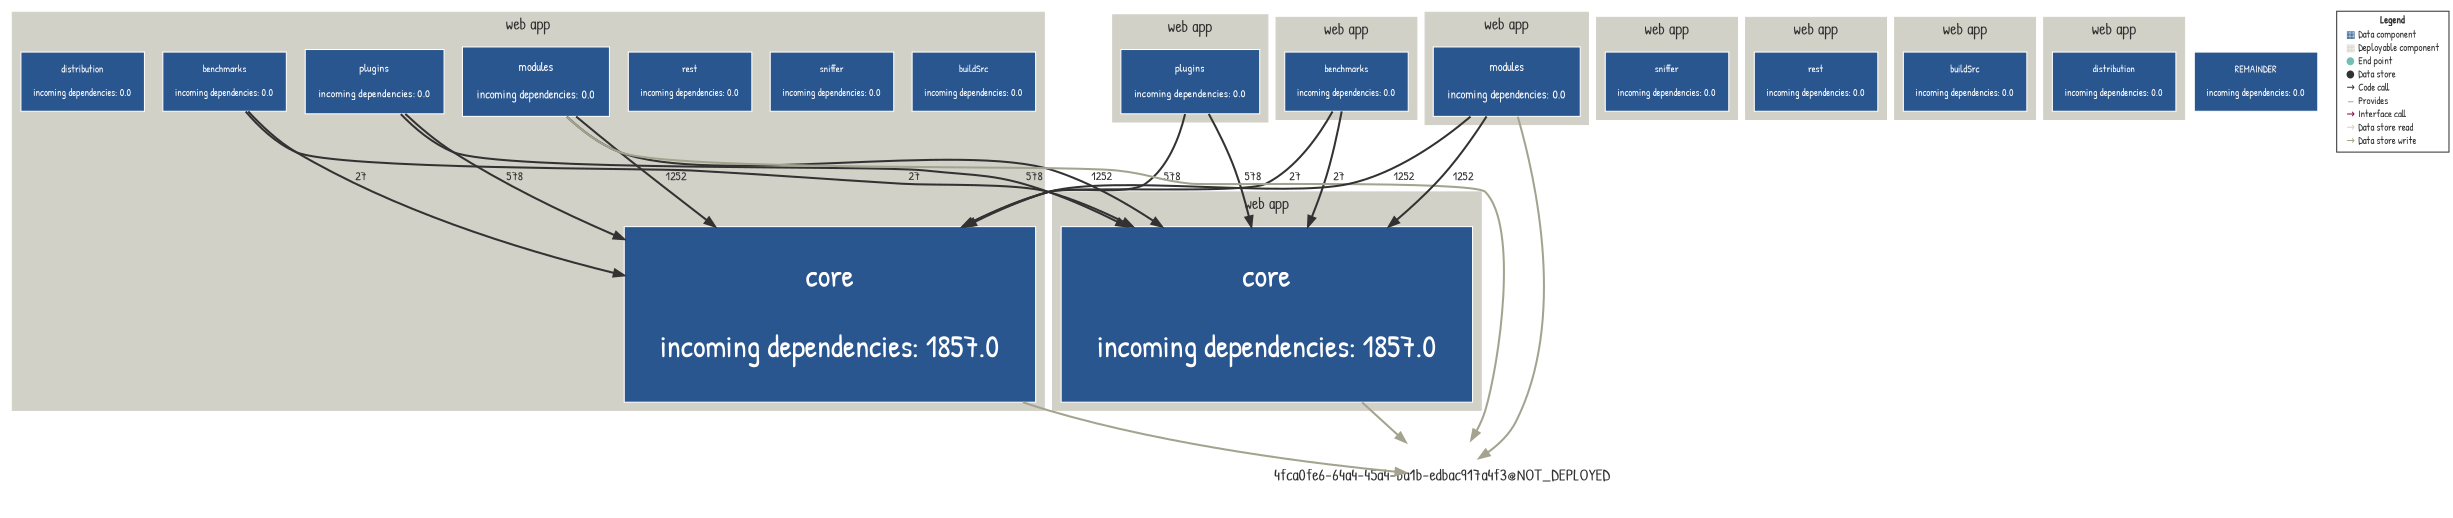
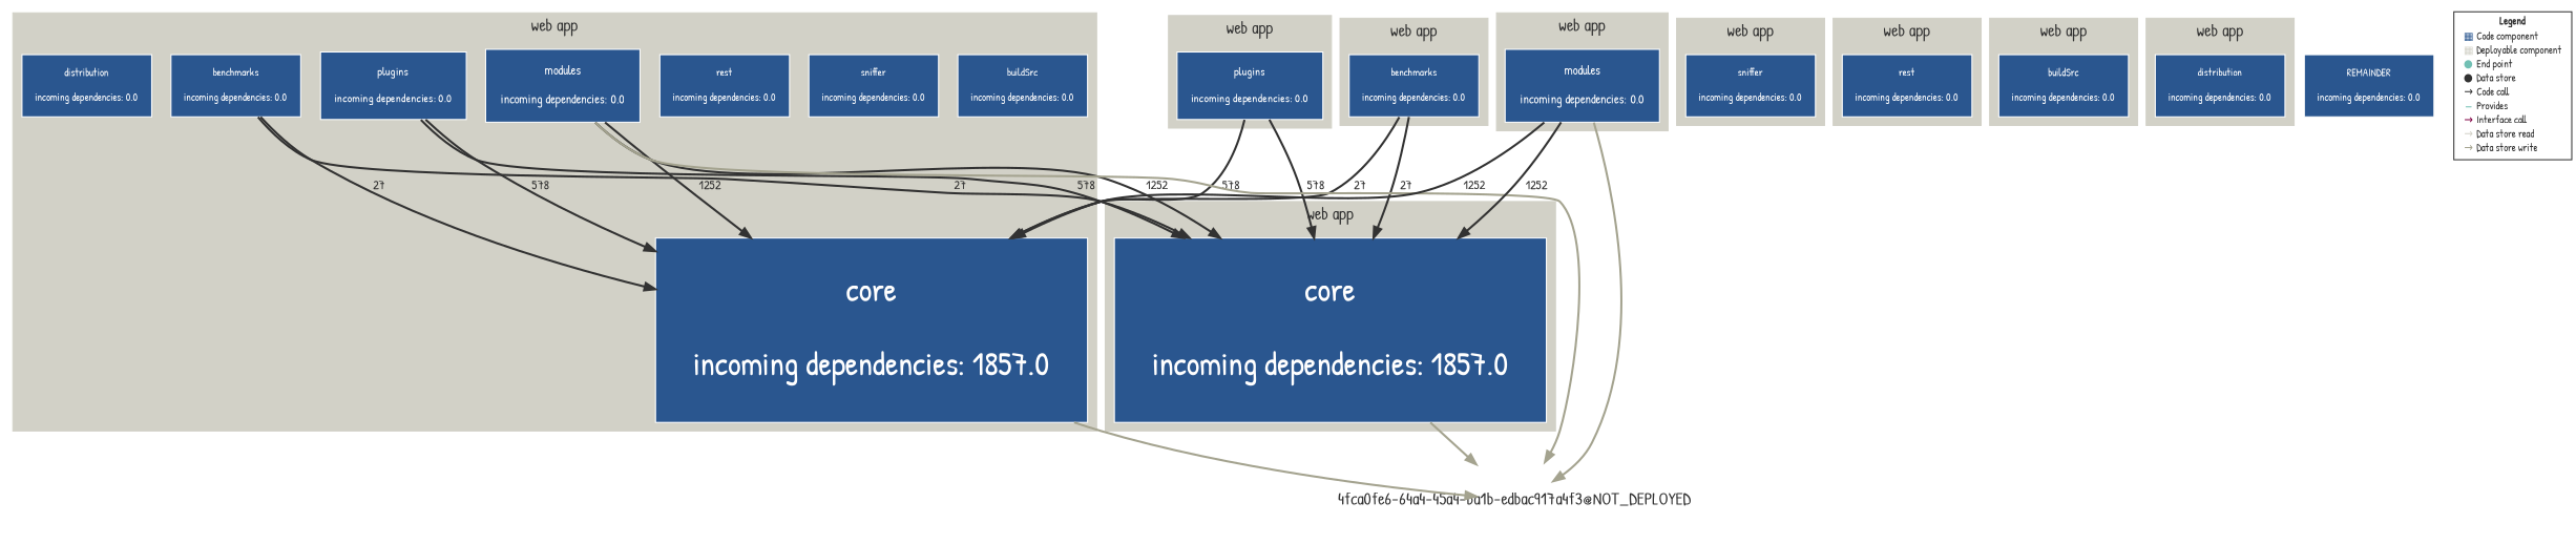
  digraph {
    compound=true
    rankdir=TD
    fontname="Patrick Hand"
    node [color="#FFFFFF" fillcolor="#2A568F" fontcolor="#FFFFFF" fontname="Patrick Hand" fontsize=10 margin=0.16 penwidth=1 shape=box style=filled]
    edge [color="#323232" fontcolor="#323232" fontname="Patrick Hand" fontsize=12 penwidth=2]
    n1 [fontsize=11 label="plugins\n\nincoming dependencies: 0.0" margin=0.176]
    n2 [fontsize=30 label="core\n\nincoming dependencies: 1857.0" margin=0.48]
    n3 [label="benchmarks\n\nincoming dependencies: 0.0"]
    n4 [label="buildSrc\n\nincoming dependencies: 0.0"]
    n5 [label="sniffer\n\nincoming dependencies: 0.0"]
    n6 [label="rest\n\nincoming dependencies: 0.0"]
    n7 [fontsize=11 label="plugins\n\nincoming dependencies: 0.0" margin=0.176]
    n8 [fontsize=12 label="modules\n\nincoming dependencies: 0.0" margin=0.192]
    n9 [fontsize=30 label="core\n\nincoming dependencies: 1857.0" margin=0.48]
    n10 [label="benchmarks\n\nincoming dependencies: 0.0"]
    n11 [label="distribution\n\nincoming dependencies: 0.0"]
    n12 [label="sniffer\n\nincoming dependencies: 0.0"]
    n13 [label="rest\n\nincoming dependencies: 0.0"]
    n14 [fontsize=12 label="modules\n\nincoming dependencies: 0.0" margin=0.192]
    n15 [label="buildSrc\n\nincoming dependencies: 0.0"]
    n16 [label="distribution\n\nincoming dependencies: 0.0"]
    "4fca0fe6-64a4-45a4-ba1b-edbac917a4f3@NOT_DEPLOYED" [fixedsize=true fontcolor="#323232" fontsize=16 height=1.000 penwidth=0 width=1.000 color="" fillcolor="" margin="" style=""]
    n18 [label="REMAINDER\n\nincoming dependencies: 0.0"]
-   n19 [color="#323232" fillcolor="#FFFFFF" fontcolor="#323232" label=<<TABLE BORDER="0" CELLPADDING="1" CELLSPACING="0"> <TR><TD COLSPAN="2"><B>Legend</B></TD></TR> <TR><TD><FONT COLOR="#2A568F">&#9638;</FONT></TD><TD ALIGN="left">Data component</TD></TR> <TR><TD><FONT COLOR="#D2D1C7">&#9638;</FONT></TD><TD ALIGN="left">Deployable component</TD></TR> <TR><TD><FONT COLOR="#72C0B4">&#9679;</FONT></TD><TD ALIGN="left">End point</TD></TR> <TR><TD><FONT COLOR="#323232">&#9679;</FONT></TD><TD ALIGN="left">Data store</TD></TR> <TR><TD><FONT COLOR="#323232">&rarr;</FONT></TD><TD ALIGN="left">Code call</TD></TR> <TR><TD><FONT COLOR="#72C0B4">&#8212;</FONT></TD><TD ALIGN="left">Provides</TD></TR> <TR><TD><FONT COLOR="#820445">&rarr;</FONT></TD><TD ALIGN="left">Interface call</TD></TR> <TR><TD><FONT COLOR="#D2D1C7">&rarr;</FONT></TD><TD ALIGN="left">Data store read</TD></TR> <TR><TD><FONT COLOR="#A4A38F">&rarr;</FONT></TD><TD ALIGN="left">Data store write</TD></TR> </TABLE> > margin=""]
+   n19 [color="#323232" fillcolor="#FFFFFF" fontcolor="#323232" label=<<TABLE BORDER="0" CELLPADDING="1" CELLSPACING="0"> <TR><TD COLSPAN="2"><B>Legend</B></TD></TR> <TR><TD><FONT COLOR="#2A568F">&#9638;</FONT></TD><TD ALIGN="left">Code component</TD></TR> <TR><TD><FONT COLOR="#D2D1C7">&#9638;</FONT></TD><TD ALIGN="left">Deployable component</TD></TR> <TR><TD><FONT COLOR="#72C0B4">&#9679;</FONT></TD><TD ALIGN="left">End point</TD></TR> <TR><TD><FONT COLOR="#323232">&#9679;</FONT></TD><TD ALIGN="left">Data store</TD></TR> <TR><TD><FONT COLOR="#323232">&rarr;</FONT></TD><TD ALIGN="left">Code call</TD></TR> <TR><TD><FONT COLOR="#72C0B4">&#8212;</FONT></TD><TD ALIGN="left">Provides</TD></TR> <TR><TD><FONT COLOR="#820445">&rarr;</FONT></TD><TD ALIGN="left">Interface call</TD></TR> <TR><TD><FONT COLOR="#D2D1C7">&rarr;</FONT></TD><TD ALIGN="left">Data store read</TD></TR> <TR><TD><FONT COLOR="#A4A38F">&rarr;</FONT></TD><TD ALIGN="left">Data store write</TD></TR> </TABLE> > margin=""]
    subgraph cluster_1 {
      color="#D2D1C7"
      fontcolor="#323232"
      fontsize=16
      label="web app"
      style=filled
      n1
    }
    subgraph cluster_2 {
      color="#D2D1C7"
      fontcolor="#323232"
      fontsize=16
      label="web app"
      style=filled
      n2
    }
    subgraph cluster_3 {
      color="#D2D1C7"
      fontcolor="#323232"
      fontsize=16
      label="web app"
      style=filled
      n3
    }
    subgraph cluster_4 {
      color="#D2D1C7"
      fontcolor="#323232"
      fontsize=16
      label="web app"
      style=filled
      n4
      n5
      n6
      n7
      n8
      n9
      n10
      n11
    }
    subgraph cluster_5 {
      color="#D2D1C7"
      fontcolor="#323232"
      fontsize=16
      label="web app"
      style=filled
      n12
    }
    subgraph cluster_6 {
      color="#D2D1C7"
      fontcolor="#323232"
      fontsize=16
      label="web app"
      style=filled
      n13
    }
    subgraph cluster_7 {
      color="#D2D1C7"
      fontcolor="#323232"
      fontsize=16
      label="web app"
      style=filled
      n14
    }
    subgraph cluster_8 {
      color="#D2D1C7"
      fontcolor="#323232"
      fontsize=16
      label="web app"
      style=filled
      n15
    }
    subgraph cluster_9 {
      color="#D2D1C7"
      fontcolor="#323232"
      fontsize=16
      label="web app"
      style=filled
      n16
    }
    n1 -> n2 [label="  578"]
    n1 -> n9 [label="  578"]
    n2 -> "4fca0fe6-64a4-45a4-ba1b-edbac917a4f3@NOT_DEPLOYED" [color="#A4A38F" fontcolor="#A4A38F"]
    n3 -> n2 [label="  27"]
    n3 -> n9 [label="  27"]
    n7 -> n2 [label="  578"]
    n7 -> n9 [label="  578"]
    n8 -> n2 [label="  1252"]
    n8 -> n9 [label="  1252"]
    n8 -> "4fca0fe6-64a4-45a4-ba1b-edbac917a4f3@NOT_DEPLOYED" [color="#A4A38F" fontcolor="#A4A38F"]
    n9 -> "4fca0fe6-64a4-45a4-ba1b-edbac917a4f3@NOT_DEPLOYED" [color="#A4A38F" fontcolor="#A4A38F"]
    n10 -> n2 [label="  27"]
    n10 -> n9 [label="  27"]
    n14 -> n2 [label="  1252"]
    n14 -> n9 [label="  1252"]
    n14 -> "4fca0fe6-64a4-45a4-ba1b-edbac917a4f3@NOT_DEPLOYED" [color="#A4A38F" fontcolor="#A4A38F"]
  }
